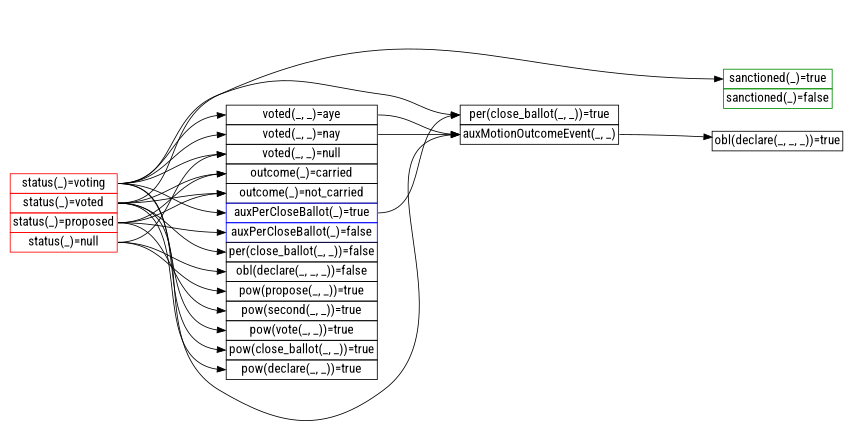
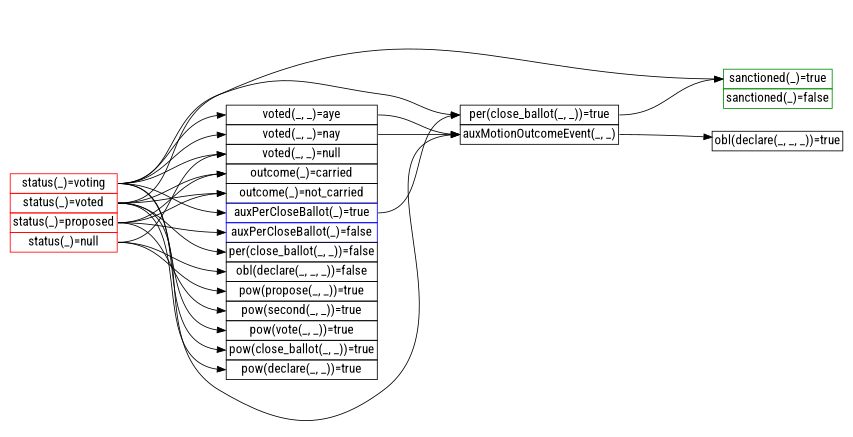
  digraph {
    fontname="Roboto Condensed"
    rankdir=LR
    ranksep="1.2 equally"
    node [fillcolor=white fontname="Roboto Condensed" fontsize=16.0 shape=none style=filled]
    edge [fontname="Roboto Condensed" headport="auxMotionOutcomeEvent(_, _)" tailport="status(_)=voting"]
    n1 [label=<<table border="0" cellspacing="0"> 		<tr><td port="status(_)=voting" border="1" color="red">status(_)=voting</td></tr> 		<tr><td port="status(_)=voted" border="1" color="red">status(_)=voted</td></tr> 		<tr><td port="status(_)=proposed" border="1" color="red">status(_)=proposed</td></tr> 		<tr><td port="status(_)=null" border="1" color="red">status(_)=null</td></tr> 	</table>>]
    n2 [label=<<table border="0" cellspacing="0"> 		<tr><td port="voted(_, _)=aye" border="1" color="black">voted(_, _)=aye</td></tr> 		<tr><td port="voted(_, _)=nay" border="1" color="black">voted(_, _)=nay</td></tr> 		<tr><td port="voted(_, _)=null" border="1" color="black">voted(_, _)=null</td></tr> 		<tr><td port="outcome(_)=carried" border="1" color="black">outcome(_)=carried</td></tr> 		<tr><td port="outcome(_)=not_carried" border="1" color="black">outcome(_)=not_carried</td></tr> 		<tr><td port="auxPerCloseBallot(_)=true" border="1" color="blue">auxPerCloseBallot(_)=true</td></tr> 		<tr><td port="auxPerCloseBallot(_)=false" border="1" color="blue">auxPerCloseBallot(_)=false</td></tr> 		<tr><td port="per(close_ballot(_, _))=false" border="1" color="black">per(close_ballot(_, _))=false</td></tr> 		<tr><td port="obl(declare(_, _, _))=false" border="1" color="black">obl(declare(_, _, _))=false</td></tr> 		<tr><td port="pow(propose(_, _))=true" border="1" color="black">pow(propose(_, _))=true</td></tr> 		<tr><td port="pow(second(_, _))=true" border="1" color="black">pow(second(_, _))=true</td></tr> 		<tr><td port="pow(vote(_, _))=true" border="1" color="black">pow(vote(_, _))=true</td></tr> 		<tr><td port="pow(close_ballot(_, _))=true" border="1" color="black">pow(close_ballot(_, _))=true</td></tr> 		<tr><td port="pow(declare(_, _))=true" border="1" color="black">pow(declare(_, _))=true</td></tr> 	</table>>]
    n3 [label=<<table border="0" cellspacing="0"> 		<tr><td port="per(close_ballot(_, _))=true" border="1" color="black">per(close_ballot(_, _))=true</td></tr> 		<tr><td port="auxMotionOutcomeEvent(_, _)" border="1" color="black">auxMotionOutcomeEvent(_, _)</td></tr> 	</table>>]
    n4 [label=<<table border="0" cellspacing="0"> 		<tr><td port="sanctioned(_)=true" border="1" color="green4">sanctioned(_)=true</td></tr> 		<tr><td port="sanctioned(_)=false" border="1" color="green4">sanctioned(_)=false</td></tr> 	</table>>]
    n5 [label=<<table border="0" cellspacing="0"> 		<tr><td port="obl(declare(_, _, _))=true" border="1" color="black">obl(declare(_, _, _))=true</td></tr> 	</table>>]
    n1 -> n2 [headport="voted(_, _)=aye"]
    n1 -> n2 [headport="voted(_, _)=nay"]
    n1 -> n2 [headport="voted(_, _)=null"]
    n1 -> n2 [headport="voted(_, _)=null" tailport="status(_)=null"]
    n1 -> n2 [headport="outcome(_)=carried" tailport="status(_)=voted"]
    n1 -> n2 [headport="outcome(_)=carried" tailport="status(_)=proposed"]
    n1 -> n2 [headport="outcome(_)=not_carried" tailport="status(_)=voted"]
    n1 -> n2 [headport="outcome(_)=not_carried" tailport="status(_)=proposed"]
    n1 -> n2 [headport="auxPerCloseBallot(_)=true"]
    n1 -> n2 [headport="auxPerCloseBallot(_)=false" tailport="status(_)=proposed"]
    n1 -> n2 [headport="per(close_ballot(_, _))=false" tailport="status(_)=voted"]
    n1 -> n2 [headport="obl(declare(_, _, _))=false" tailport="status(_)=null"]
    n1 -> n2 [headport="pow(propose(_, _))=true" tailport="status(_)=null"]
    n1 -> n2 [headport="pow(second(_, _))=true" tailport="status(_)=proposed"]
    n1 -> n2 [headport="pow(vote(_, _))=true"]
    n1 -> n2 [headport="pow(close_ballot(_, _))=true"]
    n1 -> n2 [headport="pow(declare(_, _))=true" tailport="status(_)=voted"]
    n1 -> n3 [headport="per(close_ballot(_, _))=true"]
    n1 -> n3 [tailport="status(_)=voted"]
    n1 -> n4 [headport="sanctioned(_)=true" tailport="status(_)=voted"]
    n2 -> n3 [headport="per(close_ballot(_, _))=true" tailport="auxPerCloseBallot(_)=true"]
    n2 -> n3 [tailport="voted(_, _)=aye"]
    n2 -> n3 [tailport="voted(_, _)=nay"]
+   n3 -> n4 [headport="sanctioned(_)=true" tailport="per(close_ballot(_, _))=true"]
    n3 -> n5 [headport="obl(declare(_, _, _))=true" tailport="auxMotionOutcomeEvent(_, _)"]
  }
